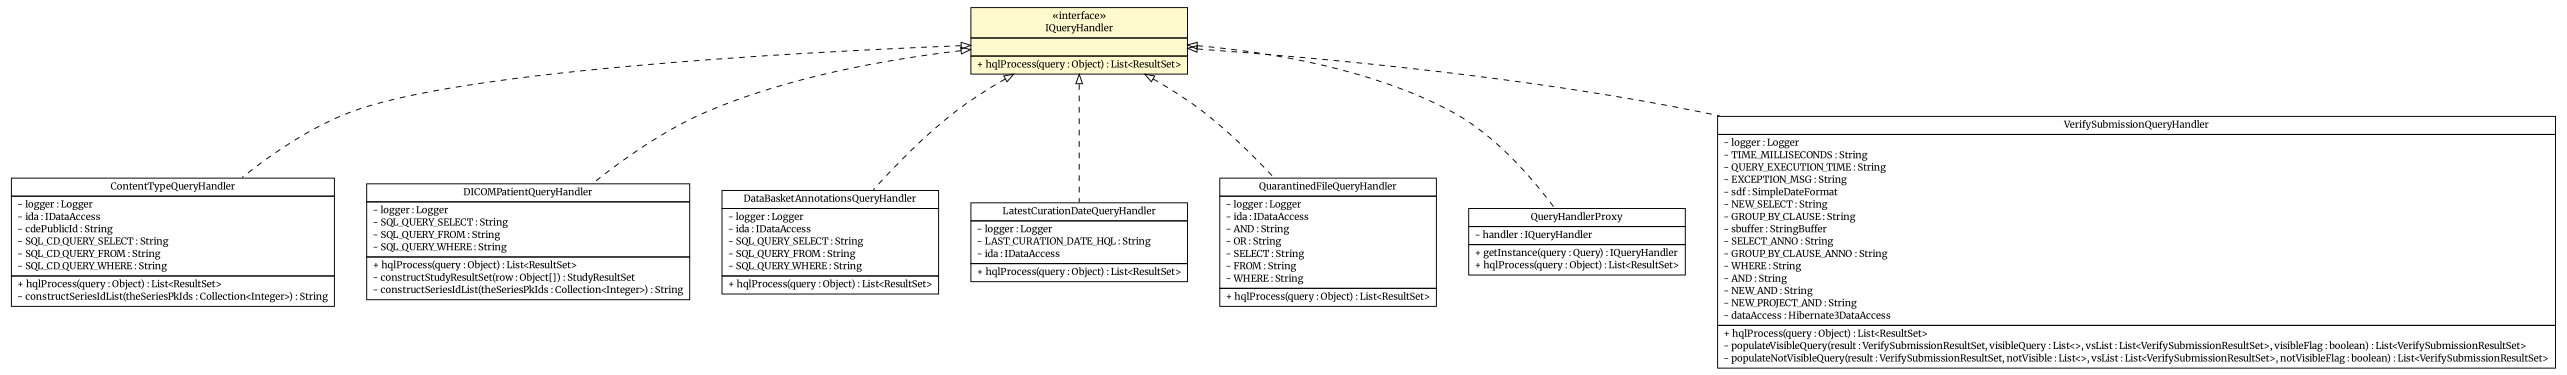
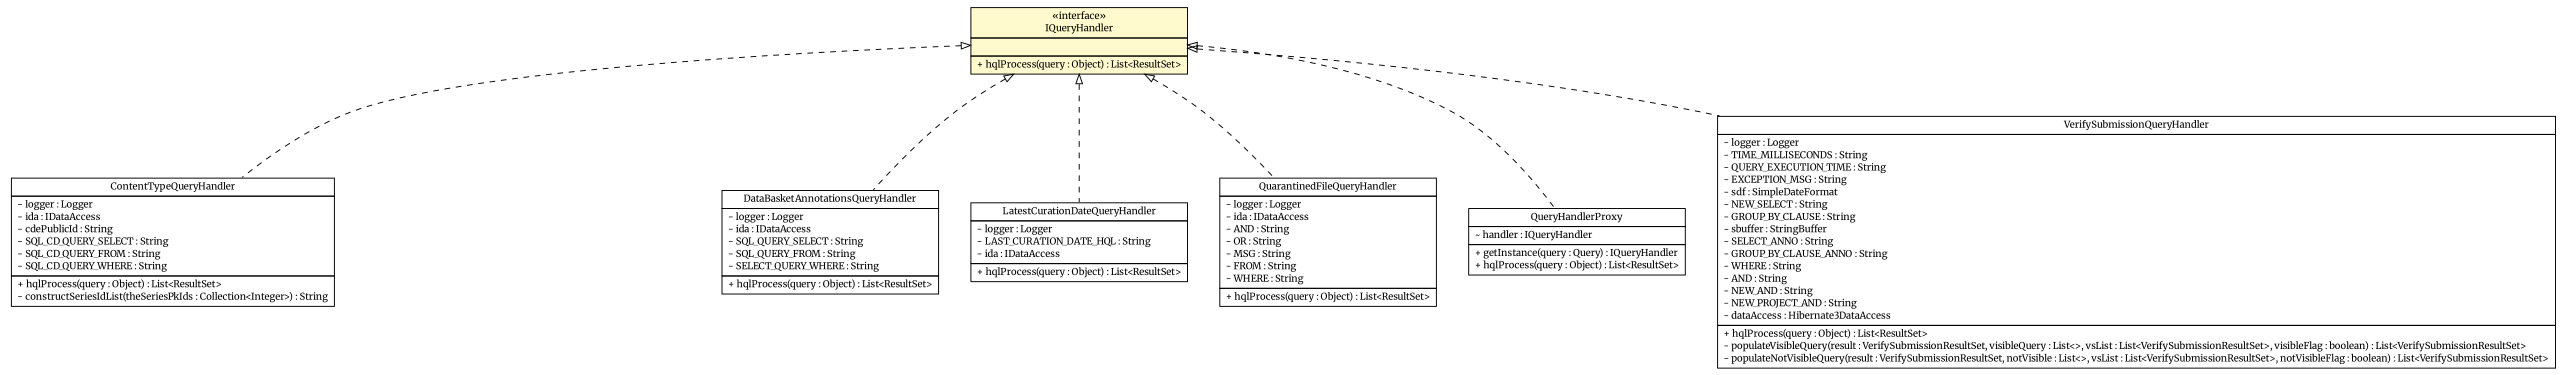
  digraph {
    fontname=Merriweather
    node [fontcolor=black fontname=Merriweather fontsize=10.0 shape=plaintext]
    edge [arrowtail=empty dir=back fontname=Merriweather fontsize=10 headport=p labelfontname=Helvetica labelfontsize=10 style=dashed tailport=p]
    n1 [label=<<table border="0" cellborder="1" cellspacing="0" cellpadding="2" port="p" href="./ContentTypeQueryHandler.html"> 		<tr><td><table border="0" cellspacing="0" cellpadding="1"> 			<tr><td> ContentTypeQueryHandler </td></tr> 		</table></td></tr> 		<tr><td><table border="0" cellspacing="0" cellpadding="1"> 			<tr><td align="left"> - logger : Logger </td></tr> 			<tr><td align="left"> - ida : IDataAccess </td></tr> 			<tr><td align="left"> - cdePublicId : String </td></tr> 			<tr><td align="left"> - SQL_CD_QUERY_SELECT : String </td></tr> 			<tr><td align="left"> - SQL_CD_QUERY_FROM : String </td></tr> 			<tr><td align="left"> - SQL_CD_QUERY_WHERE : String </td></tr> 		</table></td></tr> 		<tr><td><table border="0" cellspacing="0" cellpadding="1"> 			<tr><td align="left"> + hqlProcess(query : Object) : List&lt;ResultSet&gt; </td></tr> 			<tr><td align="left"> - constructSeriesIdList(theSeriesPkIds : Collection&lt;Integer&gt;) : String </td></tr> 		</table></td></tr> 		</table>>]
-   n2 [label=<<table border="0" cellborder="1" cellspacing="0" cellpadding="2" port="p" href="./DICOMPatientQueryHandler.html"> 		<tr><td><table border="0" cellspacing="0" cellpadding="1"> 			<tr><td> DICOMPatientQueryHandler </td></tr> 		</table></td></tr> 		<tr><td><table border="0" cellspacing="0" cellpadding="1"> 			<tr><td align="left"> - logger : Logger </td></tr> 			<tr><td align="left"> - SQL_QUERY_SELECT : String </td></tr> 			<tr><td align="left"> - SQL_QUERY_FROM : String </td></tr> 			<tr><td align="left"> - SQL_QUERY_WHERE : String </td></tr> 		</table></td></tr> 		<tr><td><table border="0" cellspacing="0" cellpadding="1"> 			<tr><td align="left"> + hqlProcess(query : Object) : List&lt;ResultSet&gt; </td></tr> 			<tr><td align="left"> - constructStudyResultSet(row : Object[]) : StudyResultSet </td></tr> 			<tr><td align="left"> - constructSeriesIdList(theSeriesPkIds : Collection&lt;Integer&gt;) : String </td></tr> 		</table></td></tr> 		</table>>]
-   n3 [label=<<table border="0" cellborder="1" cellspacing="0" cellpadding="2" port="p" href="./DataBasketAnnotationsQueryHandler.html"> 		<tr><td><table border="0" cellspacing="0" cellpadding="1"> 			<tr><td> DataBasketAnnotationsQueryHandler </td></tr> 		</table></td></tr> 		<tr><td><table border="0" cellspacing="0" cellpadding="1"> 			<tr><td align="left"> - logger : Logger </td></tr> 			<tr><td align="left"> - ida : IDataAccess </td></tr> 			<tr><td align="left"> - SQL_QUERY_SELECT : String </td></tr> 			<tr><td align="left"> - SQL_QUERY_FROM : String </td></tr> 			<tr><td align="left"> - SQL_QUERY_WHERE : String </td></tr> 		</table></td></tr> 		<tr><td><table border="0" cellspacing="0" cellpadding="1"> 			<tr><td align="left"> + hqlProcess(query : Object) : List&lt;ResultSet&gt; </td></tr> 		</table></td></tr> 		</table>>]
+   n3 [label=<<table border="0" cellborder="1" cellspacing="0" cellpadding="2" port="p" href="./DataBasketAnnotationsQueryHandler.html"> 		<tr><td><table border="0" cellspacing="0" cellpadding="1"> 			<tr><td> DataBasketAnnotationsQueryHandler </td></tr> 		</table></td></tr> 		<tr><td><table border="0" cellspacing="0" cellpadding="1"> 			<tr><td align="left"> - logger : Logger </td></tr> 			<tr><td align="left"> - ida : IDataAccess </td></tr> 			<tr><td align="left"> - SQL_QUERY_SELECT : String </td></tr> 			<tr><td align="left"> - SQL_QUERY_FROM : String </td></tr> 			<tr><td align="left"> - SELECT_QUERY_WHERE : String </td></tr> 		</table></td></tr> 		<tr><td><table border="0" cellspacing="0" cellpadding="1"> 			<tr><td align="left"> + hqlProcess(query : Object) : List&lt;ResultSet&gt; </td></tr> 		</table></td></tr> 		</table>>]
    n4 [label=<<table border="0" cellborder="1" cellspacing="0" cellpadding="2" port="p" bgcolor="lemonChiffon" href="./IQueryHandler.html"> 		<tr><td><table border="0" cellspacing="0" cellpadding="1"> 			<tr><td> &laquo;interface&raquo; </td></tr> 			<tr><td> IQueryHandler </td></tr> 		</table></td></tr> 		<tr><td><table border="0" cellspacing="0" cellpadding="1"> 			<tr><td align="left">  </td></tr> 		</table></td></tr> 		<tr><td><table border="0" cellspacing="0" cellpadding="1"> 			<tr><td align="left"> + hqlProcess(query : Object) : List&lt;ResultSet&gt; </td></tr> 		</table></td></tr> 		</table>>]
    n5 [label=<<table border="0" cellborder="1" cellspacing="0" cellpadding="2" port="p" href="./LatestCurationDateQueryHandler.html"> 		<tr><td><table border="0" cellspacing="0" cellpadding="1"> 			<tr><td> LatestCurationDateQueryHandler </td></tr> 		</table></td></tr> 		<tr><td><table border="0" cellspacing="0" cellpadding="1"> 			<tr><td align="left"> - logger : Logger </td></tr> 			<tr><td align="left"> - LAST_CURATION_DATE_HQL : String </td></tr> 			<tr><td align="left"> - ida : IDataAccess </td></tr> 		</table></td></tr> 		<tr><td><table border="0" cellspacing="0" cellpadding="1"> 			<tr><td align="left"> + hqlProcess(query : Object) : List&lt;ResultSet&gt; </td></tr> 		</table></td></tr> 		</table>>]
-   n6 [label=<<table border="0" cellborder="1" cellspacing="0" cellpadding="2" port="p" href="./QuarantinedFileQueryHandler.html"> 		<tr><td><table border="0" cellspacing="0" cellpadding="1"> 			<tr><td> QuarantinedFileQueryHandler </td></tr> 		</table></td></tr> 		<tr><td><table border="0" cellspacing="0" cellpadding="1"> 			<tr><td align="left"> - logger : Logger </td></tr> 			<tr><td align="left"> - ida : IDataAccess </td></tr> 			<tr><td align="left"> - AND : String </td></tr> 			<tr><td align="left"> - OR : String </td></tr> 			<tr><td align="left"> - SELECT : String </td></tr> 			<tr><td align="left"> - FROM : String </td></tr> 			<tr><td align="left"> - WHERE : String </td></tr> 		</table></td></tr> 		<tr><td><table border="0" cellspacing="0" cellpadding="1"> 			<tr><td align="left"> + hqlProcess(query : Object) : List&lt;ResultSet&gt; </td></tr> 		</table></td></tr> 		</table>>]
+   n6 [label=<<table border="0" cellborder="1" cellspacing="0" cellpadding="2" port="p" href="./QuarantinedFileQueryHandler.html"> 		<tr><td><table border="0" cellspacing="0" cellpadding="1"> 			<tr><td> QuarantinedFileQueryHandler </td></tr> 		</table></td></tr> 		<tr><td><table border="0" cellspacing="0" cellpadding="1"> 			<tr><td align="left"> - logger : Logger </td></tr> 			<tr><td align="left"> - ida : IDataAccess </td></tr> 			<tr><td align="left"> - AND : String </td></tr> 			<tr><td align="left"> - OR : String </td></tr> 			<tr><td align="left"> - MSG : String </td></tr> 			<tr><td align="left"> - FROM : String </td></tr> 			<tr><td align="left"> - WHERE : String </td></tr> 		</table></td></tr> 		<tr><td><table border="0" cellspacing="0" cellpadding="1"> 			<tr><td align="left"> + hqlProcess(query : Object) : List&lt;ResultSet&gt; </td></tr> 		</table></td></tr> 		</table>>]
    n7 [label=<<table border="0" cellborder="1" cellspacing="0" cellpadding="2" port="p" href="./QueryHandlerProxy.html"> 		<tr><td><table border="0" cellspacing="0" cellpadding="1"> 			<tr><td> QueryHandlerProxy </td></tr> 		</table></td></tr> 		<tr><td><table border="0" cellspacing="0" cellpadding="1"> 			<tr><td align="left"> ~ handler : IQueryHandler </td></tr> 		</table></td></tr> 		<tr><td><table border="0" cellspacing="0" cellpadding="1"> 			<tr><td align="left"> + getInstance(query : Query) : IQueryHandler </td></tr> 			<tr><td align="left"> + hqlProcess(query : Object) : List&lt;ResultSet&gt; </td></tr> 		</table></td></tr> 		</table>>]
    n8 [label=<<table border="0" cellborder="1" cellspacing="0" cellpadding="2" port="p" href="./VerifySubmissionQueryHandler.html"> 		<tr><td><table border="0" cellspacing="0" cellpadding="1"> 			<tr><td> VerifySubmissionQueryHandler </td></tr> 		</table></td></tr> 		<tr><td><table border="0" cellspacing="0" cellpadding="1"> 			<tr><td align="left"> - logger : Logger </td></tr> 			<tr><td align="left"> - TIME_MILLISECONDS : String </td></tr> 			<tr><td align="left"> - QUERY_EXECUTION_TIME : String </td></tr> 			<tr><td align="left"> - EXCEPTION_MSG : String </td></tr> 			<tr><td align="left"> - sdf : SimpleDateFormat </td></tr> 			<tr><td align="left"> - NEW_SELECT : String </td></tr> 			<tr><td align="left"> - GROUP_BY_CLAUSE : String </td></tr> 			<tr><td align="left"> ~ sbuffer : StringBuffer </td></tr> 			<tr><td align="left"> - SELECT_ANNO : String </td></tr> 			<tr><td align="left"> - GROUP_BY_CLAUSE_ANNO : String </td></tr> 			<tr><td align="left"> - WHERE : String </td></tr> 			<tr><td align="left"> - AND : String </td></tr> 			<tr><td align="left"> - NEW_AND : String </td></tr> 			<tr><td align="left"> - NEW_PROJECT_AND : String </td></tr> 			<tr><td align="left"> - dataAccess : Hibernate3DataAccess </td></tr> 		</table></td></tr> 		<tr><td><table border="0" cellspacing="0" cellpadding="1"> 			<tr><td align="left"> + hqlProcess(query : Object) : List&lt;ResultSet&gt; </td></tr> 			<tr><td align="left"> - populateVisibleQuery(result : VerifySubmissionResultSet, visibleQuery : List&lt;&gt;, vsList : List&lt;VerifySubmissionResultSet&gt;, visibleFlag : boolean) : List&lt;VerifySubmissionResultSet&gt; </td></tr> 			<tr><td align="left"> - populateNotVisibleQuery(result : VerifySubmissionResultSet, notVisible : List&lt;&gt;, vsList : List&lt;VerifySubmissionResultSet&gt;, notVisibleFlag : boolean) : List&lt;VerifySubmissionResultSet&gt; </td></tr> 		</table></td></tr> 		</table>>]
    n4 -> n1
-   n4 -> n2
    n4 -> n3
    n4 -> n5
    n4 -> n6
    n4 -> n7
    n4 -> n8
  }
